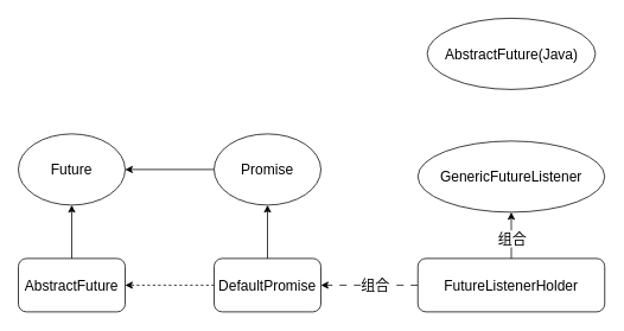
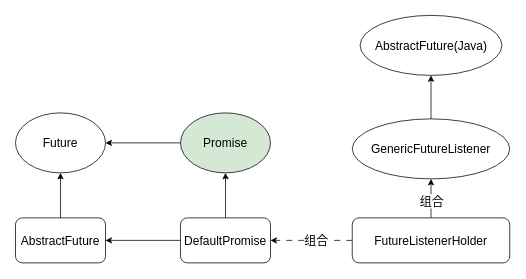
  <mxCell id="0" />
  <mxCell id="1" parent="0" />
  <mxCell id="2" value="Future" style="ellipse;whiteSpace=wrap;html=1;fontSize=16;" vertex="1" parent="1"><mxGeometry x="20" y="150" width="120" height="80" as="geometry" /></mxCell>
  <mxCell id="3" style="edgeStyle=orthogonalEdgeStyle;rounded=0;orthogonalLoop=1;jettySize=auto;html=1;" edge="1" parent="1" source="4" target="2"><mxGeometry relative="1" as="geometry" /></mxCell>
  <mxCell id="4" value="AbstractFuture" style="rounded=1;whiteSpace=wrap;html=1;fontSize=16;" vertex="1" parent="1"><mxGeometry x="20" y="290" width="120" height="60" as="geometry" /></mxCell>
  <mxCell id="5" style="edgeStyle=orthogonalEdgeStyle;rounded=0;orthogonalLoop=1;jettySize=auto;html=1;exitX=0;exitY=0.5;exitDx=0;exitDy=0;" edge="1" parent="1" source="6" target="2"><mxGeometry relative="1" as="geometry" /></mxCell>
- <mxCell id="6" value="Promise" style="ellipse;whiteSpace=wrap;html=1;fontSize=16;" vertex="1" parent="1"><mxGeometry x="240" y="150" width="120" height="80" as="geometry" /></mxCell>
- <mxCell id="7" style="rounded=0;orthogonalLoop=1;jettySize=auto;html=1;entryX=1;entryY=0.5;entryDx=0;entryDy=0;dashed=1;" edge="1" parent="1" source="9" target="4"><mxGeometry relative="1" as="geometry" /></mxCell>
+ <mxCell id="6" value="Promise" style="ellipse;whiteSpace=wrap;html=1;fontSize=16;fillColor=#d5e8d4;" vertex="1" parent="1"><mxGeometry x="240" y="150" width="120" height="80" as="geometry" /></mxCell>
+ <mxCell id="7" style="rounded=0;orthogonalLoop=1;jettySize=auto;html=1;entryX=1;entryY=0.5;entryDx=0;entryDy=0;" edge="1" parent="1" source="9" target="4"><mxGeometry relative="1" as="geometry" /></mxCell>
  <mxCell id="8" style="edgeStyle=orthogonalEdgeStyle;rounded=0;orthogonalLoop=1;jettySize=auto;html=1;exitX=0.5;exitY=0;exitDx=0;exitDy=0;" edge="1" parent="1" source="9" target="6"><mxGeometry relative="1" as="geometry" /></mxCell>
  <mxCell id="9" value="DefaultPromise" style="rounded=1;whiteSpace=wrap;html=1;fontSize=16;" vertex="1" parent="1"><mxGeometry x="240" y="290" width="120" height="60" as="geometry" /></mxCell>
+ <mxCell id="10" style="edgeStyle=orthogonalEdgeStyle;rounded=0;orthogonalLoop=1;jettySize=auto;html=1;exitX=0.5;exitY=0;exitDx=0;exitDy=0;" edge="1" parent="1" source="11" target="12"><mxGeometry relative="1" as="geometry" /></mxCell>
  <mxCell id="11" value="GenericFutureListener" style="ellipse;whiteSpace=wrap;html=1;fontSize=16;" vertex="1" parent="1"><mxGeometry x="469" y="158" width="210" height="80" as="geometry" /></mxCell>
  <mxCell id="12" value="AbstractFuture(Java)" style="ellipse;whiteSpace=wrap;html=1;fontSize=16;" vertex="1" parent="1"><mxGeometry x="479.5" y="20" width="189" height="80" as="geometry" /></mxCell>
  <mxCell id="13" style="edgeStyle=orthogonalEdgeStyle;rounded=0;orthogonalLoop=1;jettySize=auto;html=1;exitX=0.5;exitY=0;exitDx=0;exitDy=0;dashed=0;" edge="1" parent="1" source="17" target="11"><mxGeometry relative="1" as="geometry" /></mxCell>
  <mxCell id="14" value="组合" style="edgeLabel;html=1;align=center;verticalAlign=middle;resizable=0;points=[];fontSize=16;" vertex="1" connectable="0" parent="13"><mxGeometry x="0.045" relative="1" as="geometry"><mxPoint y="4" as="offset" /></mxGeometry></mxCell>
  <mxCell id="15" style="edgeStyle=orthogonalEdgeStyle;rounded=0;orthogonalLoop=1;jettySize=auto;html=1;exitX=0;exitY=0.5;exitDx=0;exitDy=0;entryX=1;entryY=0.5;entryDx=0;entryDy=0;dashed=1;dashPattern=8 8;" edge="1" parent="1" source="17" target="9"><mxGeometry relative="1" as="geometry" /></mxCell>
  <mxCell id="16" value="组合" style="edgeLabel;html=1;align=center;verticalAlign=middle;resizable=0;points=[];fontSize=16;" vertex="1" connectable="0" parent="15"><mxGeometry x="-0.104" relative="1" as="geometry"><mxPoint as="offset" /></mxGeometry></mxCell>
  <mxCell id="17" value="FutureListenerHolder" style="rounded=1;whiteSpace=wrap;html=1;fontSize=16;" vertex="1" parent="1"><mxGeometry x="469" y="290" width="210" height="60" as="geometry" /></mxCell>
